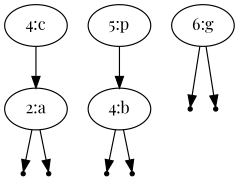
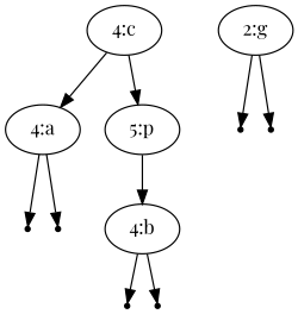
  digraph {
    fontname="Playfair Display"
    node [fontname="Playfair Display" shape=point]
    edge [fontname="Playfair Display"]
    n1 [label="4:c" shape=""]
-   n2 [label="2:a" shape=""]
+   n2 [label="4:a" shape=""]
    n3 [label="5:p" shape=""]
    3
    4
    n6 [label="4:b" shape=""]
    7
    8
-   n9 [label="6:g" shape=""]
+   n9 [label="2:g" shape=""]
    10
    11
    n1 -> n2
+   n1 -> n3
    n2 -> 3
    n2 -> 4
    n3 -> n6
    n6 -> 7
    n6 -> 8
    n9 -> 10
    n9 -> 11
  }
